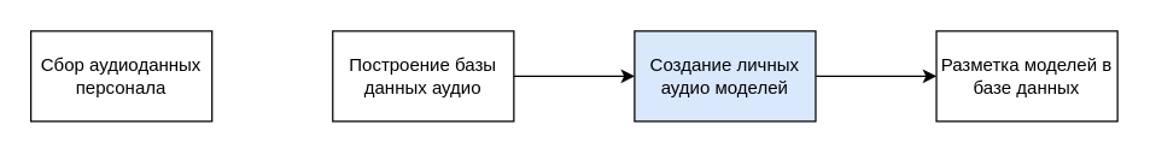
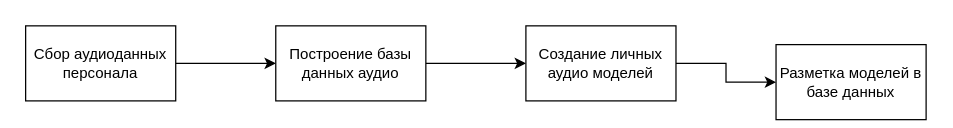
  <mxCell id="0" />
  <mxCell id="1" parent="0" />
+ <mxCell id="2" style="edgeStyle=orthogonalEdgeStyle;rounded=0;orthogonalLoop=1;jettySize=auto;html=1;" edge="1" parent="1" source="3" target="7"><mxGeometry relative="1" as="geometry" /></mxCell>
  <mxCell id="3" value="Сбор аудиоданных персонала" style="rounded=0;whiteSpace=wrap;html=1;" vertex="1" parent="1"><mxGeometry x="20" y="20" width="120" height="60" as="geometry" /></mxCell>
  <mxCell id="4" style="edgeStyle=orthogonalEdgeStyle;rounded=0;orthogonalLoop=1;jettySize=auto;html=1;" edge="1" parent="1" source="5" target="8"><mxGeometry relative="1" as="geometry" /></mxCell>
- <mxCell id="5" value="Создание личных аудио моделей" style="rounded=0;whiteSpace=wrap;html=1;fillColor=#dae8fc;" vertex="1" parent="1"><mxGeometry x="420" y="20" width="120" height="60" as="geometry" /></mxCell>
+ <mxCell id="5" value="Создание личных аудио моделей" style="rounded=0;whiteSpace=wrap;html=1;" vertex="1" parent="1"><mxGeometry x="420" y="20" width="120" height="60" as="geometry" /></mxCell>
  <mxCell id="6" style="edgeStyle=orthogonalEdgeStyle;rounded=0;orthogonalLoop=1;jettySize=auto;html=1;" edge="1" parent="1" source="7" target="5"><mxGeometry relative="1" as="geometry" /></mxCell>
  <mxCell id="7" value="Построение базы данных аудио" style="rounded=0;whiteSpace=wrap;html=1;" vertex="1" parent="1"><mxGeometry x="220" y="20" width="120" height="60" as="geometry" /></mxCell>
- <mxCell id="8" value="Разметка моделей в базе данных" style="rounded=0;whiteSpace=wrap;html=1;" vertex="1" parent="1"><mxGeometry x="620" y="20" width="120" height="60" as="geometry" /></mxCell>
+ <mxCell id="8" value="Разметка моделей в базе данных" style="rounded=0;whiteSpace=wrap;html=1;" vertex="1" parent="1"><mxGeometry x="620" y="35" width="120" height="60" as="geometry" /></mxCell>
